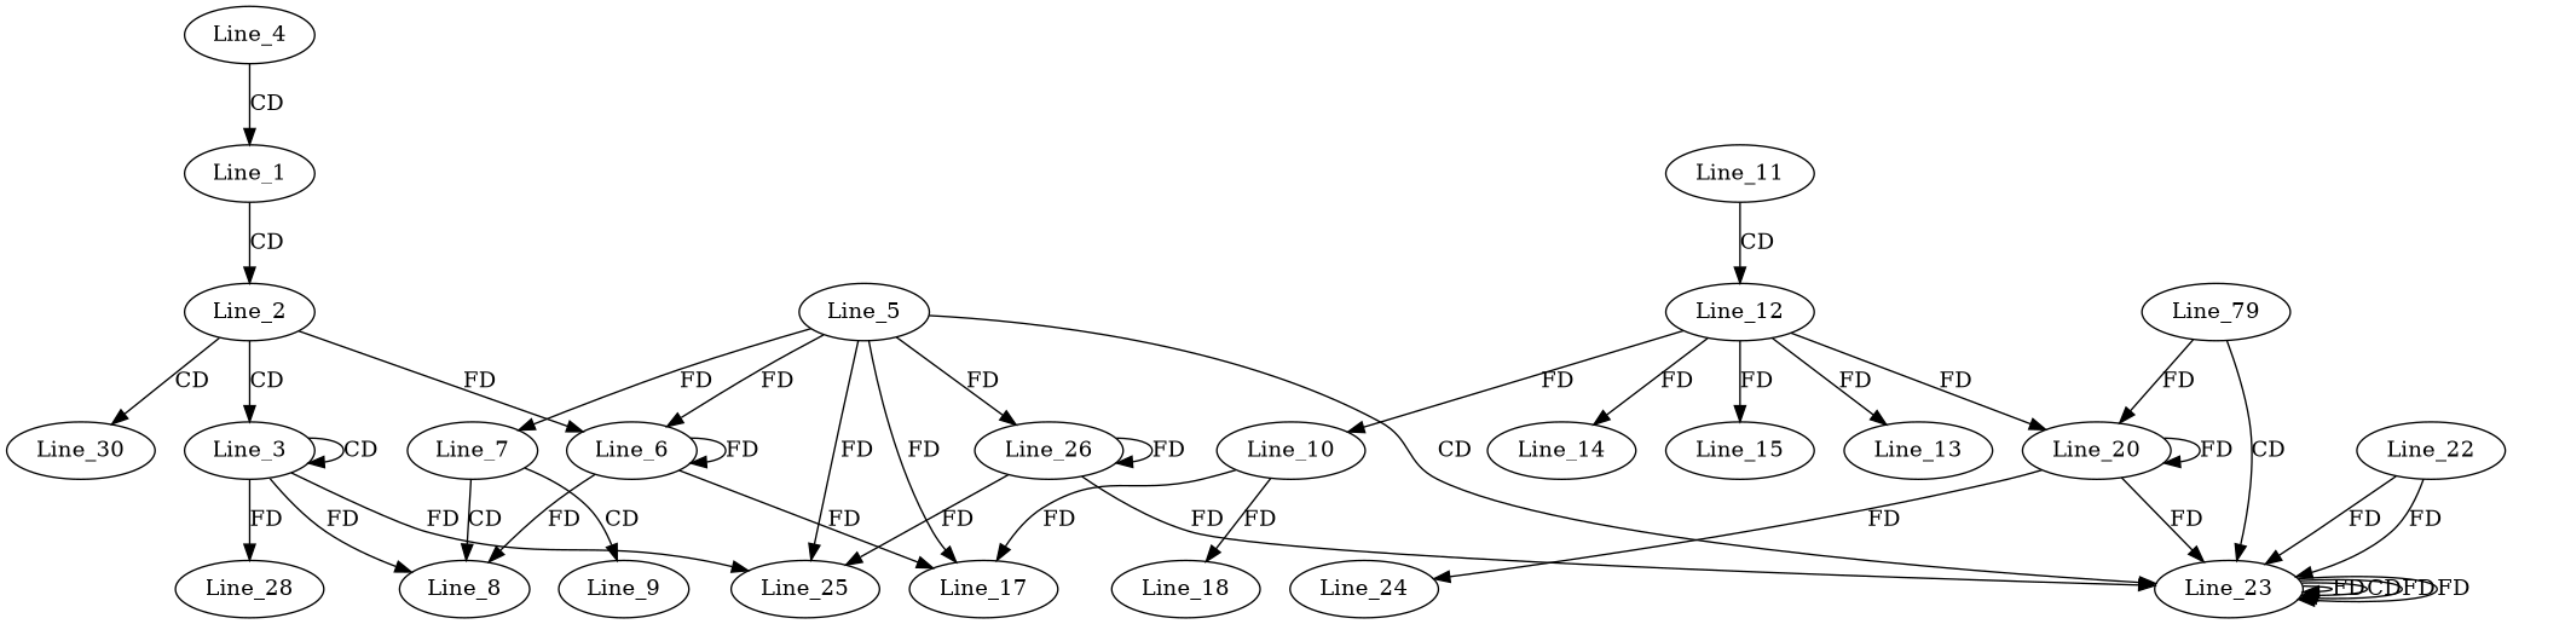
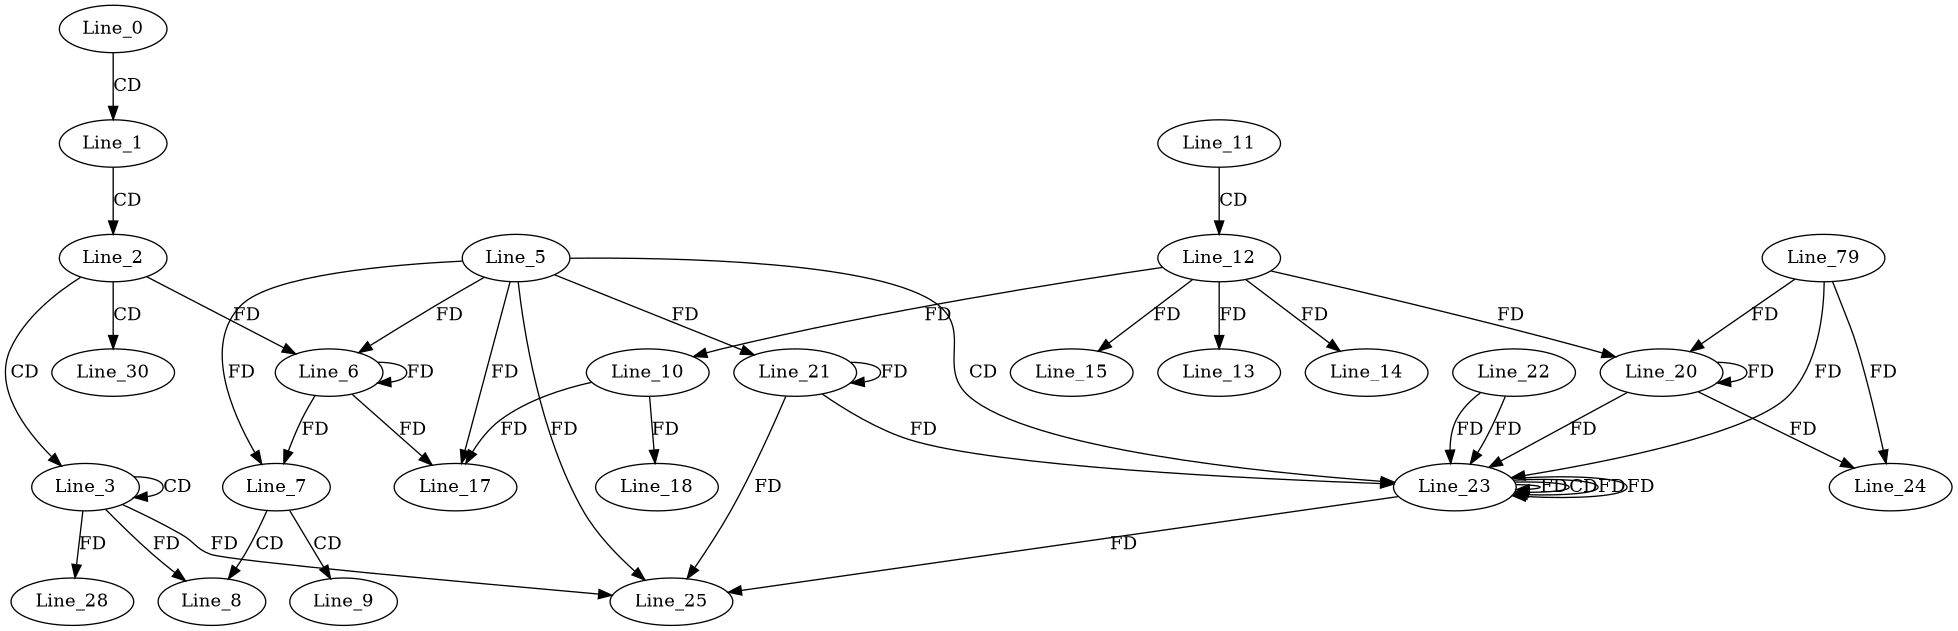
  digraph {
-   Line_0 [label=Line_4]
+   Line_0
    Line_1
    Line_2
    Line_3
    Line_6
    Line_30
    Line_8
    Line_25
    Line_28
    Line_7
    Line_17
    Line_5
-   Line_21 [label=Line_26]
+   Line_21
    Line_23
    Line_9
    Line_11
    Line_12
    Line_13
    Line_14
    Line_15
    n21 [label=Line_10]
    Line_20
    Line_18
    Line_24
    n25 [label=Line_79]
    Line_22
    Line_0 -> Line_1 [label=CD]
    Line_1 -> Line_2 [label=CD]
    Line_2 -> Line_3 [label=CD]
    Line_2 -> Line_6 [label=FD]
    Line_2 -> Line_30 [label=CD]
    Line_3 -> Line_3 [label=CD]
    Line_3 -> Line_8 [label=FD]
    Line_3 -> Line_25 [label=FD]
    Line_3 -> Line_28 [label=FD]
    Line_6 -> Line_6 [label=FD]
-   Line_6 -> Line_8 [label=FD]
+   Line_6 -> Line_7 [label=FD]
    Line_6 -> Line_17 [label=FD]
    Line_7 -> Line_8 [label=CD]
    Line_7 -> Line_9 [label=CD]
    Line_5 -> Line_6 [label=FD]
    Line_5 -> Line_25 [label=FD]
    Line_5 -> Line_7 [label=FD]
    Line_5 -> Line_17 [label=FD]
    Line_5 -> Line_21 [label=FD]
    Line_5 -> Line_23 [label=CD]
    Line_21 -> Line_25 [label=FD]
    Line_21 -> Line_21 [label=FD]
    Line_21 -> Line_23 [label=FD]
+   Line_23 -> Line_25 [label=FD]
    Line_23 -> Line_23 [label=FD]
    Line_23 -> Line_23 [label=CD]
    Line_23 -> Line_23 [label=FD]
    Line_23 -> Line_23 [label=FD]
    Line_11 -> Line_12 [label=CD]
    Line_12 -> Line_13 [label=FD]
    Line_12 -> Line_14 [label=FD]
    Line_12 -> Line_15 [label=FD]
    Line_12 -> n21 [label=FD]
    Line_12 -> Line_20 [label=FD]
    n21 -> Line_17 [label=FD]
    n21 -> Line_18 [label=FD]
    Line_20 -> Line_23 [label=FD]
    Line_20 -> Line_20 [label=FD]
    Line_20 -> Line_24 [label=FD]
-   n25 -> Line_23 [label=CD]
+   n25 -> Line_23 [label=FD]
    n25 -> Line_20 [label=FD]
+   n25 -> Line_24 [label=FD]
    Line_22 -> Line_23 [label=FD]
    Line_22 -> Line_23 [label=FD]
  }
